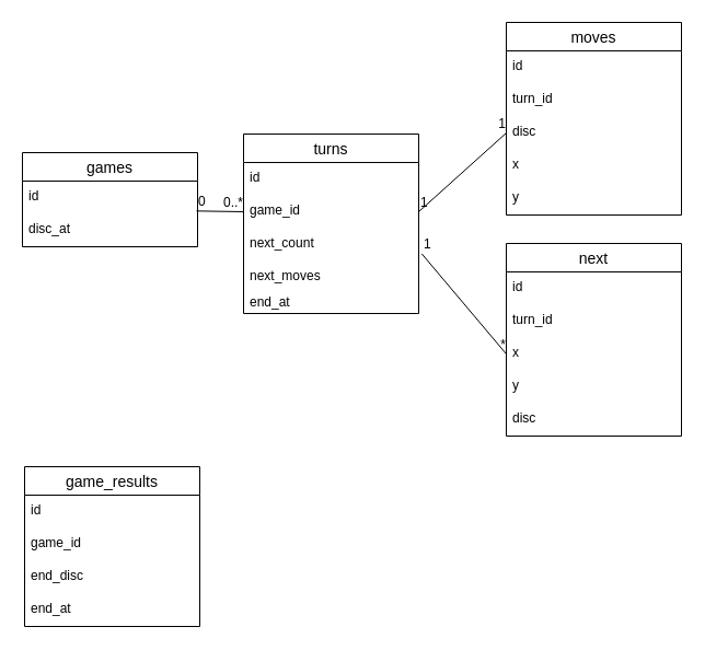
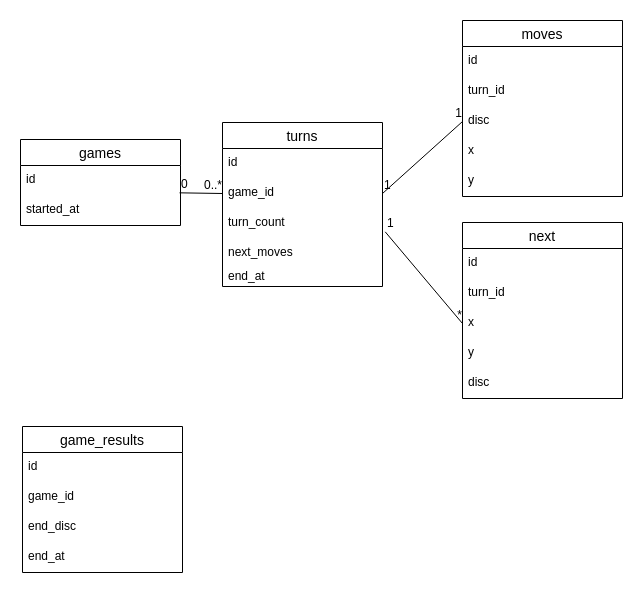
  <mxCell id="0" />
  <mxCell id="1" parent="0" />
  <mxCell id="2" value="games" style="swimlane;fontStyle=0;childLayout=stackLayout;horizontal=1;startSize=26;horizontalStack=0;resizeParent=1;resizeParentMax=0;resizeLast=0;collapsible=1;marginBottom=0;align=center;fontSize=14;" parent="1" vertex="1"><mxGeometry x="20" y="139" width="160" height="86" as="geometry" /></mxCell>
  <mxCell id="3" value="id" style="text;strokeColor=none;fillColor=none;spacingLeft=4;spacingRight=4;overflow=hidden;rotatable=0;points=[[0,0.5],[1,0.5]];portConstraint=eastwest;fontSize=12;" parent="2" vertex="1"><mxGeometry y="26" width="160" height="30" as="geometry" /></mxCell>
- <mxCell id="4" value="disc_at" style="text;strokeColor=none;fillColor=none;spacingLeft=4;spacingRight=4;overflow=hidden;rotatable=0;points=[[0,0.5],[1,0.5]];portConstraint=eastwest;fontSize=12;" parent="2" vertex="1"><mxGeometry y="56" width="160" height="30" as="geometry" /></mxCell>
+ <mxCell id="4" value="started_at" style="text;strokeColor=none;fillColor=none;spacingLeft=4;spacingRight=4;overflow=hidden;rotatable=0;points=[[0,0.5],[1,0.5]];portConstraint=eastwest;fontSize=12;" parent="2" vertex="1"><mxGeometry y="56" width="160" height="30" as="geometry" /></mxCell>
  <mxCell id="5" value="" style="endArrow=none;html=1;rounded=0;exitX=0.994;exitY=-0.089;exitDx=0;exitDy=0;exitPerimeter=0;entryX=0;entryY=0.5;entryDx=0;entryDy=0;" parent="1" source="4" target="10" edge="1"><mxGeometry relative="1" as="geometry"><mxPoint x="362" y="202" as="sourcePoint" /><mxPoint x="522" y="202" as="targetPoint" /></mxGeometry></mxCell>
  <mxCell id="6" value="0" style="resizable=0;html=1;align=left;verticalAlign=bottom;" parent="5" connectable="0" vertex="1"><mxGeometry x="-1" relative="1" as="geometry" /></mxCell>
  <mxCell id="7" value="0..*" style="resizable=0;html=1;align=right;verticalAlign=bottom;" parent="5" connectable="0" vertex="1"><mxGeometry x="1" relative="1" as="geometry" /></mxCell>
  <mxCell id="8" value="turns" style="swimlane;fontStyle=0;childLayout=stackLayout;horizontal=1;startSize=26;horizontalStack=0;resizeParent=1;resizeParentMax=0;resizeLast=0;collapsible=1;marginBottom=0;align=center;fontSize=14;" parent="1" vertex="1"><mxGeometry x="222" y="122" width="160" height="164" as="geometry" /></mxCell>
  <mxCell id="9" value="id" style="text;strokeColor=none;fillColor=none;spacingLeft=4;spacingRight=4;overflow=hidden;rotatable=0;points=[[0,0.5],[1,0.5]];portConstraint=eastwest;fontSize=12;" parent="8" vertex="1"><mxGeometry y="26" width="160" height="30" as="geometry" /></mxCell>
  <mxCell id="10" value="game_id" style="text;strokeColor=none;fillColor=none;spacingLeft=4;spacingRight=4;overflow=hidden;rotatable=0;points=[[0,0.5],[1,0.5]];portConstraint=eastwest;fontSize=12;" parent="8" vertex="1"><mxGeometry y="56" width="160" height="30" as="geometry" /></mxCell>
- <mxCell id="11" value="next_count" style="text;strokeColor=none;fillColor=none;spacingLeft=4;spacingRight=4;overflow=hidden;rotatable=0;points=[[0,0.5],[1,0.5]];portConstraint=eastwest;fontSize=12;" parent="8" vertex="1"><mxGeometry y="86" width="160" height="30" as="geometry" /></mxCell>
+ <mxCell id="11" value="turn_count" style="text;strokeColor=none;fillColor=none;spacingLeft=4;spacingRight=4;overflow=hidden;rotatable=0;points=[[0,0.5],[1,0.5]];portConstraint=eastwest;fontSize=12;" parent="8" vertex="1"><mxGeometry y="86" width="160" height="30" as="geometry" /></mxCell>
  <mxCell id="12" value="next_moves&#10;" style="text;strokeColor=none;fillColor=none;spacingLeft=4;spacingRight=4;overflow=hidden;rotatable=0;points=[[0,0.5],[1,0.5]];portConstraint=eastwest;fontSize=12;" vertex="1" parent="8"><mxGeometry y="116" width="160" height="24" as="geometry" /></mxCell>
  <mxCell id="13" value="end_at" style="text;strokeColor=none;fillColor=none;spacingLeft=4;spacingRight=4;overflow=hidden;rotatable=0;points=[[0,0.5],[1,0.5]];portConstraint=eastwest;fontSize=12;fontStyle=0" parent="8" vertex="1"><mxGeometry y="140" width="160" height="24" as="geometry" /></mxCell>
  <mxCell id="14" value="moves" style="swimlane;fontStyle=0;childLayout=stackLayout;horizontal=1;startSize=26;horizontalStack=0;resizeParent=1;resizeParentMax=0;resizeLast=0;collapsible=1;marginBottom=0;align=center;fontSize=14;" parent="1" vertex="1"><mxGeometry x="462" y="20" width="160" height="176" as="geometry" /></mxCell>
  <mxCell id="15" value="id" style="text;strokeColor=none;fillColor=none;spacingLeft=4;spacingRight=4;overflow=hidden;rotatable=0;points=[[0,0.5],[1,0.5]];portConstraint=eastwest;fontSize=12;" parent="14" vertex="1"><mxGeometry y="26" width="160" height="30" as="geometry" /></mxCell>
  <mxCell id="16" value="turn_id" style="text;strokeColor=none;fillColor=none;spacingLeft=4;spacingRight=4;overflow=hidden;rotatable=0;points=[[0,0.5],[1,0.5]];portConstraint=eastwest;fontSize=12;" parent="14" vertex="1"><mxGeometry y="56" width="160" height="30" as="geometry" /></mxCell>
  <mxCell id="17" value="disc" style="text;strokeColor=none;fillColor=none;spacingLeft=4;spacingRight=4;overflow=hidden;rotatable=0;points=[[0,0.5],[1,0.5]];portConstraint=eastwest;fontSize=12;" parent="14" vertex="1"><mxGeometry y="86" width="160" height="30" as="geometry" /></mxCell>
  <mxCell id="18" value="x" style="text;strokeColor=none;fillColor=none;spacingLeft=4;spacingRight=4;overflow=hidden;rotatable=0;points=[[0,0.5],[1,0.5]];portConstraint=eastwest;fontSize=12;" parent="14" vertex="1"><mxGeometry y="116" width="160" height="30" as="geometry" /></mxCell>
  <mxCell id="19" value="y" style="text;strokeColor=none;fillColor=none;spacingLeft=4;spacingRight=4;overflow=hidden;rotatable=0;points=[[0,0.5],[1,0.5]];portConstraint=eastwest;fontSize=12;" parent="14" vertex="1"><mxGeometry y="146" width="160" height="30" as="geometry" /></mxCell>
  <mxCell id="20" value="" style="endArrow=none;html=1;rounded=0;exitX=1;exitY=0.5;exitDx=0;exitDy=0;entryX=0;entryY=0.5;entryDx=0;entryDy=0;" parent="1" source="10" target="17" edge="1"><mxGeometry relative="1" as="geometry"><mxPoint x="422" y="107.67" as="sourcePoint" /><mxPoint x="482.96" y="108.34" as="targetPoint" /></mxGeometry></mxCell>
  <mxCell id="21" value="1" style="resizable=0;html=1;align=left;verticalAlign=bottom;" parent="20" connectable="0" vertex="1"><mxGeometry x="-1" relative="1" as="geometry" /></mxCell>
  <mxCell id="22" value="1" style="resizable=0;html=1;align=right;verticalAlign=bottom;" parent="20" connectable="0" vertex="1"><mxGeometry x="1" relative="1" as="geometry" /></mxCell>
  <mxCell id="23" value="next" style="swimlane;fontStyle=0;childLayout=stackLayout;horizontal=1;startSize=26;horizontalStack=0;resizeParent=1;resizeParentMax=0;resizeLast=0;collapsible=1;marginBottom=0;align=center;fontSize=14;" parent="1" vertex="1"><mxGeometry x="462" y="222" width="160" height="176" as="geometry" /></mxCell>
  <mxCell id="24" value="id" style="text;strokeColor=none;fillColor=none;spacingLeft=4;spacingRight=4;overflow=hidden;rotatable=0;points=[[0,0.5],[1,0.5]];portConstraint=eastwest;fontSize=12;" parent="23" vertex="1"><mxGeometry y="26" width="160" height="30" as="geometry" /></mxCell>
  <mxCell id="25" value="turn_id" style="text;strokeColor=none;fillColor=none;spacingLeft=4;spacingRight=4;overflow=hidden;rotatable=0;points=[[0,0.5],[1,0.5]];portConstraint=eastwest;fontSize=12;" parent="23" vertex="1"><mxGeometry y="56" width="160" height="30" as="geometry" /></mxCell>
  <mxCell id="26" value="x" style="text;strokeColor=none;fillColor=none;spacingLeft=4;spacingRight=4;overflow=hidden;rotatable=0;points=[[0,0.5],[1,0.5]];portConstraint=eastwest;fontSize=12;" parent="23" vertex="1"><mxGeometry y="86" width="160" height="30" as="geometry" /></mxCell>
  <mxCell id="27" value="y" style="text;strokeColor=none;fillColor=none;spacingLeft=4;spacingRight=4;overflow=hidden;rotatable=0;points=[[0,0.5],[1,0.5]];portConstraint=eastwest;fontSize=12;" parent="23" vertex="1"><mxGeometry y="116" width="160" height="30" as="geometry" /></mxCell>
  <mxCell id="28" value="disc" style="text;strokeColor=none;fillColor=none;spacingLeft=4;spacingRight=4;overflow=hidden;rotatable=0;points=[[0,0.5],[1,0.5]];portConstraint=eastwest;fontSize=12;" parent="23" vertex="1"><mxGeometry y="146" width="160" height="30" as="geometry" /></mxCell>
  <mxCell id="29" value="" style="endArrow=none;html=1;rounded=0;exitX=1.017;exitY=0.778;exitDx=0;exitDy=0;exitPerimeter=0;entryX=0;entryY=0.5;entryDx=0;entryDy=0;" parent="1" source="11" target="26" edge="1"><mxGeometry relative="1" as="geometry"><mxPoint x="392" y="203" as="sourcePoint" /><mxPoint x="472" y="131" as="targetPoint" /></mxGeometry></mxCell>
  <mxCell id="30" value="1" style="resizable=0;html=1;align=left;verticalAlign=bottom;" parent="29" connectable="0" vertex="1"><mxGeometry x="-1" relative="1" as="geometry" /></mxCell>
  <mxCell id="31" value="*" style="resizable=0;html=1;align=right;verticalAlign=bottom;" parent="29" connectable="0" vertex="1"><mxGeometry x="1" relative="1" as="geometry" /></mxCell>
  <mxCell id="32" value="game_results" style="swimlane;fontStyle=0;childLayout=stackLayout;horizontal=1;startSize=26;horizontalStack=0;resizeParent=1;resizeParentMax=0;resizeLast=0;collapsible=1;marginBottom=0;align=center;fontSize=14;" parent="1" vertex="1"><mxGeometry x="22" y="426" width="160" height="146" as="geometry" /></mxCell>
  <mxCell id="33" value="id" style="text;strokeColor=none;fillColor=none;spacingLeft=4;spacingRight=4;overflow=hidden;rotatable=0;points=[[0,0.5],[1,0.5]];portConstraint=eastwest;fontSize=12;" parent="32" vertex="1"><mxGeometry y="26" width="160" height="30" as="geometry" /></mxCell>
  <mxCell id="34" value="game_id" style="text;strokeColor=none;fillColor=none;spacingLeft=4;spacingRight=4;overflow=hidden;rotatable=0;points=[[0,0.5],[1,0.5]];portConstraint=eastwest;fontSize=12;" parent="32" vertex="1"><mxGeometry y="56" width="160" height="30" as="geometry" /></mxCell>
  <mxCell id="35" value="end_disc" style="text;strokeColor=none;fillColor=none;spacingLeft=4;spacingRight=4;overflow=hidden;rotatable=0;points=[[0,0.5],[1,0.5]];portConstraint=eastwest;fontSize=12;" parent="32" vertex="1"><mxGeometry y="86" width="160" height="30" as="geometry" /></mxCell>
  <mxCell id="36" value="end_at" style="text;strokeColor=none;fillColor=none;spacingLeft=4;spacingRight=4;overflow=hidden;rotatable=0;points=[[0,0.5],[1,0.5]];portConstraint=eastwest;fontSize=12;" parent="32" vertex="1"><mxGeometry y="116" width="160" height="30" as="geometry" /></mxCell>
